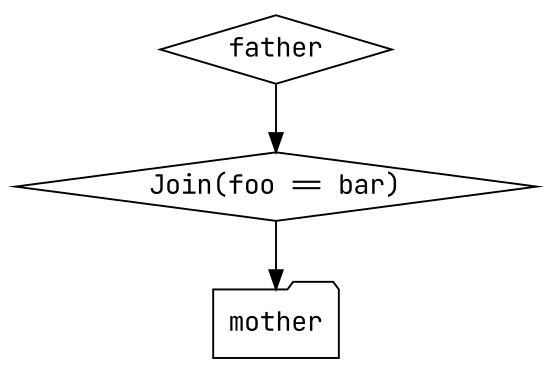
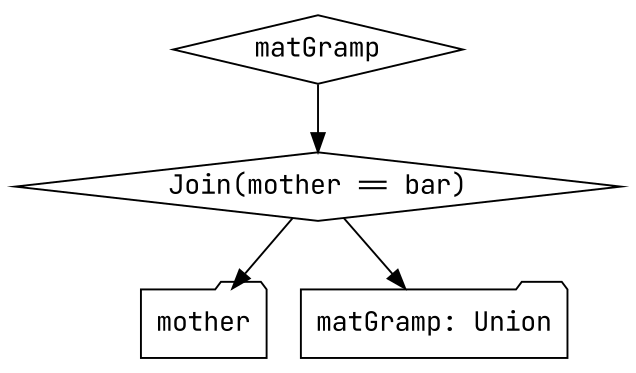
  digraph {
    fontname="JetBrains Mono"
    node [fontname="JetBrains Mono" shape=folder]
    edge [fontname="JetBrains Mono"]
    n1 [label=mother]
-   n2 [label="Join(foo == bar)" shape=diamond]
-   n4 [label=father shape=diamond]
+   n2 [label="Join(mother == bar)" shape=diamond]
+   n3 [label="matGramp: Union"]
+   n4 [label=matGramp shape=diamond]
    n2 -> n1
+   n2 -> n3
    n4 -> n2
  }
